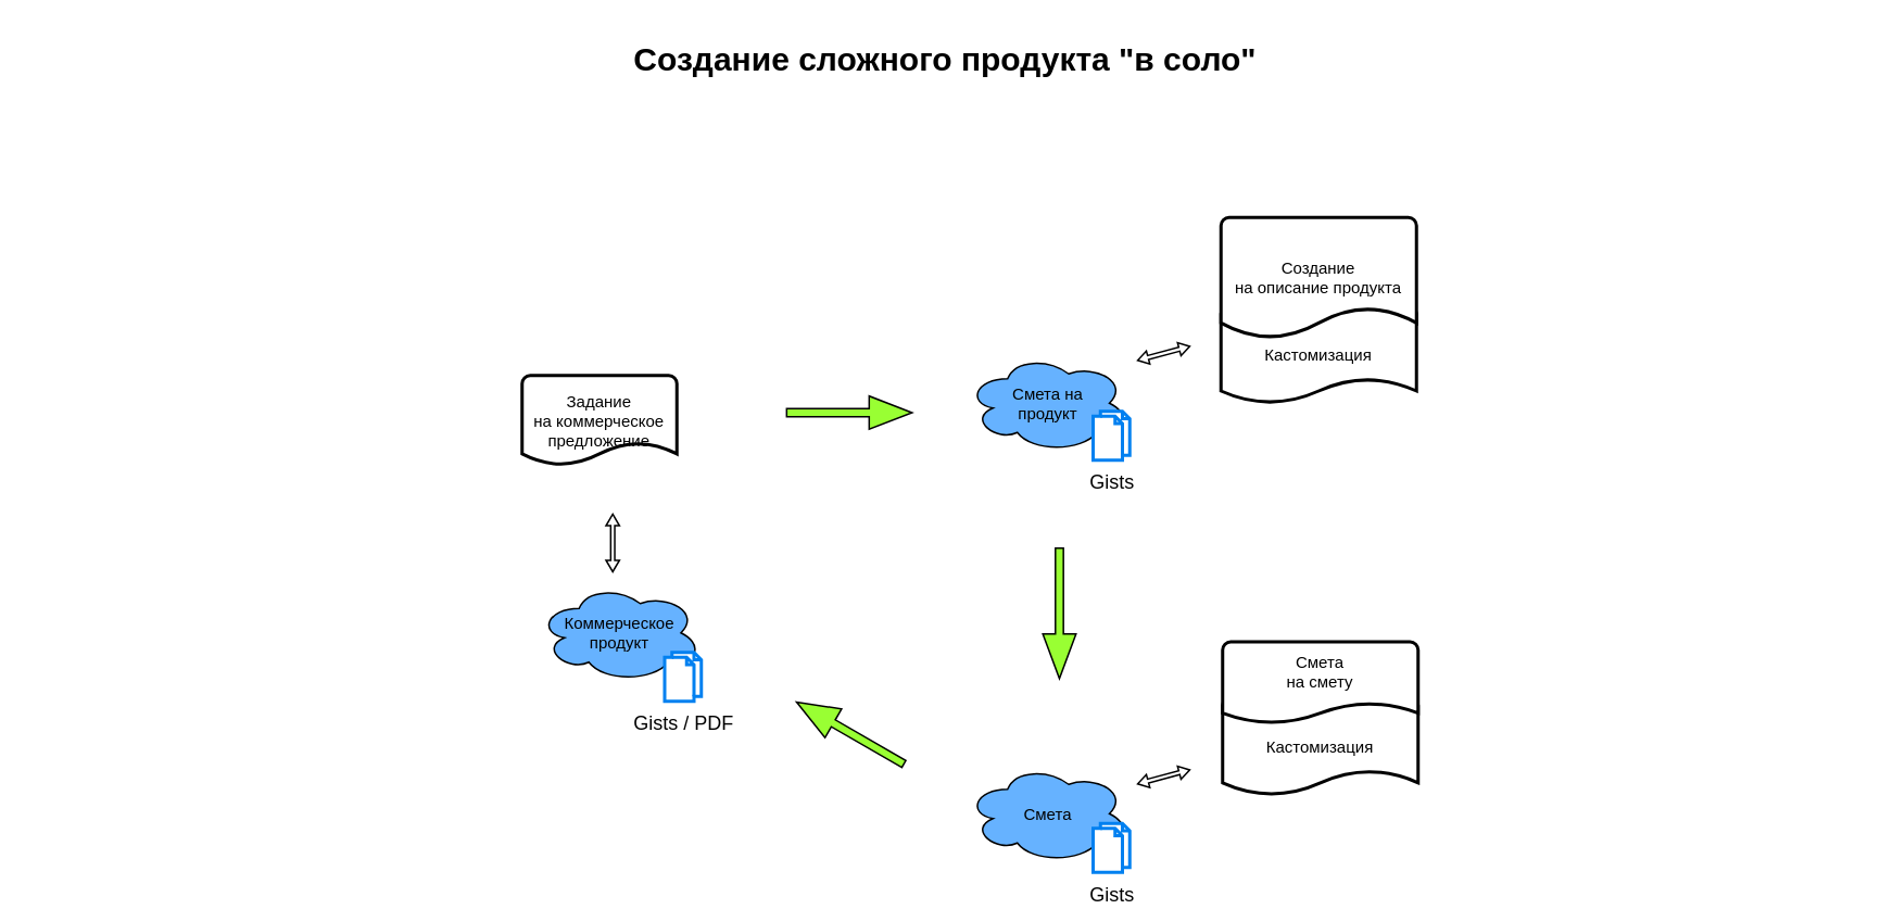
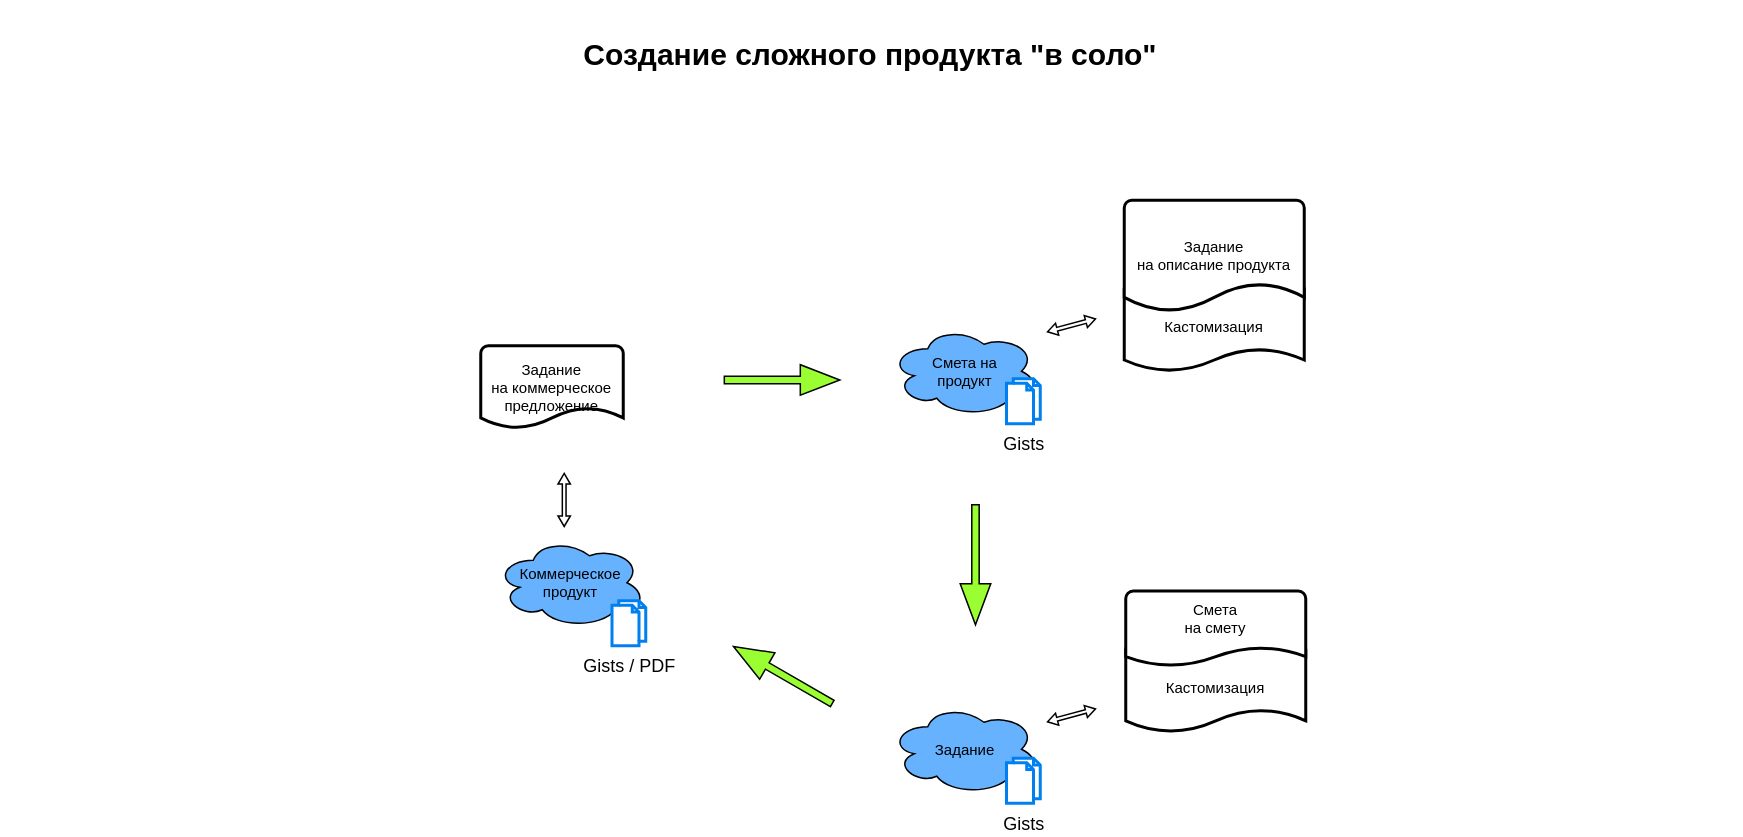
  <mxCell id="0" />
  <mxCell id="1" parent="0" />
  <mxCell id="2" value="&lt;div&gt;&lt;font color=&quot;#000000&quot;&gt;Задание&lt;/font&gt;&lt;/div&gt;&lt;div&gt;&lt;font color=&quot;#000000&quot;&gt;на коммерческое предложение&lt;/font&gt;&lt;/div&gt;" style="strokeWidth=2;html=1;shape=mxgraph.flowchart.document2;whiteSpace=wrap;size=0.25;fontSize=10;fontColor=#FFFFFF;fillColor=#FFFFFF;verticalAlign=middle;" vertex="1" parent="1"><mxGeometry x="320" y="230" width="95" height="55" as="geometry" /></mxCell>
  <mxCell id="3" value="" style="shape=doubleArrow;whiteSpace=wrap;html=1;fontSize=10;fontColor=#000000;strokeColor=#000000;fillColor=#FFFFFF;verticalAlign=top;rotation=-195;" vertex="1" parent="1"><mxGeometry x="697.3" y="472.28" width="33.04" height="8.25" as="geometry" /></mxCell>
  <mxCell id="4" value="Коммерческое продукт" style="ellipse;shape=cloud;whiteSpace=wrap;html=1;fontSize=10;fillColor=#66B2FF;" vertex="1" parent="1"><mxGeometry x="330" y="358" width="100" height="60" as="geometry" /></mxCell>
  <mxCell id="5" value="" style="shape=doubleArrow;whiteSpace=wrap;html=1;fontSize=10;fontColor=#000000;strokeColor=#000000;fillColor=#FFFFFF;verticalAlign=top;rotation=90;" vertex="1" parent="1"><mxGeometry x="357.94" y="328.69" width="35.38" height="8.25" as="geometry" /></mxCell>
  <mxCell id="6" value="" style="shape=singleArrow;direction=south;whiteSpace=wrap;html=1;fillColor=#99FF33;arrowWidth=0.242;arrowSize=0.342;" vertex="1" parent="1"><mxGeometry x="639.63" y="336" width="20.37" height="80" as="geometry" /></mxCell>
  <mxCell id="7" value="Gists / PDF" style="html=1;verticalLabelPosition=bottom;align=center;labelBackgroundColor=#ffffff;verticalAlign=top;strokeWidth=2;strokeColor=#0080F0;shadow=0;dashed=0;shape=mxgraph.ios7.icons.documents;" vertex="1" parent="1"><mxGeometry x="407.5" y="400" width="22.5" height="30" as="geometry" /></mxCell>
  <mxCell id="8" value="" style="group" vertex="1" connectable="0" parent="1"><mxGeometry x="593" y="217" width="150" height="65" as="geometry" /></mxCell>
  <mxCell id="9" value="Смета на&lt;br&gt;продукт" style="ellipse;shape=cloud;whiteSpace=wrap;html=1;fontSize=10;fillColor=#66B2FF;" vertex="1" parent="8"><mxGeometry width="100" height="60" as="geometry" /></mxCell>
  <mxCell id="10" value="Gists" style="html=1;verticalLabelPosition=bottom;align=center;labelBackgroundColor=#ffffff;verticalAlign=top;strokeWidth=2;strokeColor=#0080F0;shadow=0;dashed=0;shape=mxgraph.ios7.icons.documents;" vertex="1" parent="8"><mxGeometry x="77.5" y="35" width="22.5" height="30" as="geometry" /></mxCell>
  <mxCell id="11" value="" style="group" vertex="1" connectable="0" parent="1"><mxGeometry x="593" y="469" width="170" height="61" as="geometry" /></mxCell>
- <mxCell id="12" value="Смета" style="ellipse;shape=cloud;whiteSpace=wrap;html=1;fontSize=10;fillColor=#66B2FF;" vertex="1" parent="11"><mxGeometry width="100" height="60" as="geometry" /></mxCell>
+ <mxCell id="12" value="Задание" style="ellipse;shape=cloud;whiteSpace=wrap;html=1;fontSize=10;fillColor=#66B2FF;" vertex="1" parent="11"><mxGeometry width="100" height="60" as="geometry" /></mxCell>
  <mxCell id="13" value="Gists" style="html=1;verticalLabelPosition=bottom;align=center;labelBackgroundColor=#ffffff;verticalAlign=top;strokeWidth=2;strokeColor=#0080F0;shadow=0;dashed=0;shape=mxgraph.ios7.icons.documents;" vertex="1" parent="11"><mxGeometry x="77.5" y="36" width="22.5" height="30" as="geometry" /></mxCell>
  <mxCell id="14" value="" style="group" vertex="1" connectable="0" parent="1"><mxGeometry x="750" y="393.52" width="120" height="94" as="geometry" /></mxCell>
  <mxCell id="15" value="&lt;font color=&quot;#000000&quot;&gt;Кастомизация&lt;/font&gt;" style="strokeWidth=2;html=1;shape=mxgraph.flowchart.document2;whiteSpace=wrap;size=0.25;fontSize=10;fontColor=#FFFFFF;fillColor=#FFFFFF;verticalAlign=middle;" vertex="1" parent="14"><mxGeometry y="34" width="120" height="60" as="geometry" /></mxCell>
  <mxCell id="16" value="&lt;div&gt;&lt;font color=&quot;#000000&quot;&gt;Смета&lt;/font&gt;&lt;/div&gt;&lt;div&gt;&lt;font color=&quot;#000000&quot;&gt;на смету&lt;/font&gt;&lt;/div&gt;" style="strokeWidth=2;html=1;shape=mxgraph.flowchart.document2;whiteSpace=wrap;size=0.25;fontSize=10;fontColor=#FFFFFF;fillColor=#FFFFFF;verticalAlign=top;" vertex="1" parent="14"><mxGeometry width="120" height="50" as="geometry" /></mxCell>
  <mxCell id="17" value="" style="group" vertex="1" connectable="0" parent="1"><mxGeometry x="749" y="133" width="120" height="114" as="geometry" /></mxCell>
  <mxCell id="18" value="&lt;font color=&quot;#000000&quot;&gt;Кастомизация&lt;/font&gt;" style="strokeWidth=2;html=1;shape=mxgraph.flowchart.document2;whiteSpace=wrap;size=0.25;fontSize=10;fontColor=#FFFFFF;fillColor=#FFFFFF;verticalAlign=middle;" vertex="1" parent="17"><mxGeometry y="54" width="120" height="60" as="geometry" /></mxCell>
- <mxCell id="19" value="&lt;div&gt;&lt;font color=&quot;#000000&quot;&gt;Создание&lt;/font&gt;&lt;/div&gt;&lt;div&gt;&lt;font color=&quot;#000000&quot;&gt;на описание продукта&lt;/font&gt;&lt;/div&gt;" style="strokeWidth=2;html=1;shape=mxgraph.flowchart.document2;whiteSpace=wrap;size=0.25;fontSize=10;fontColor=#FFFFFF;fillColor=#FFFFFF;verticalAlign=middle;" vertex="1" parent="17"><mxGeometry width="120" height="74" as="geometry" /></mxCell>
+ <mxCell id="19" value="&lt;div&gt;&lt;font color=&quot;#000000&quot;&gt;Задание&lt;/font&gt;&lt;/div&gt;&lt;div&gt;&lt;font color=&quot;#000000&quot;&gt;на описание продукта&lt;/font&gt;&lt;/div&gt;" style="strokeWidth=2;html=1;shape=mxgraph.flowchart.document2;whiteSpace=wrap;size=0.25;fontSize=10;fontColor=#FFFFFF;fillColor=#FFFFFF;verticalAlign=middle;" vertex="1" parent="17"><mxGeometry width="120" height="74" as="geometry" /></mxCell>
  <mxCell id="20" value="" style="shape=singleArrow;direction=south;whiteSpace=wrap;html=1;fillColor=#99FF33;arrowWidth=0.242;arrowSize=0.342;rotation=120;" vertex="1" parent="1"><mxGeometry x="511.23" y="411.52" width="20.37" height="76" as="geometry" /></mxCell>
  <mxCell id="21" value="" style="shape=singleArrow;direction=south;whiteSpace=wrap;html=1;fillColor=#99FF33;arrowWidth=0.242;arrowSize=0.342;rotation=-90;" vertex="1" parent="1"><mxGeometry x="510.69" y="214.31" width="20.37" height="77" as="geometry" /></mxCell>
  <mxCell id="22" value="" style="shape=doubleArrow;whiteSpace=wrap;html=1;fontSize=10;fontColor=#000000;strokeColor=#000000;fillColor=#FFFFFF;verticalAlign=top;rotation=-195;" vertex="1" parent="1"><mxGeometry x="697.3" y="212.28" width="33.04" height="8.25" as="geometry" /></mxCell>
  <mxCell id="23" value="Создание сложного продукта &quot;в соло&quot;" style="text;html=1;strokeColor=none;fillColor=none;align=center;verticalAlign=middle;whiteSpace=wrap;rounded=0;fontSize=20;fontColor=#000000;fontStyle=1" vertex="1" parent="1"><mxGeometry x="20" y="20" width="1120" height="30" as="geometry" /></mxCell>
